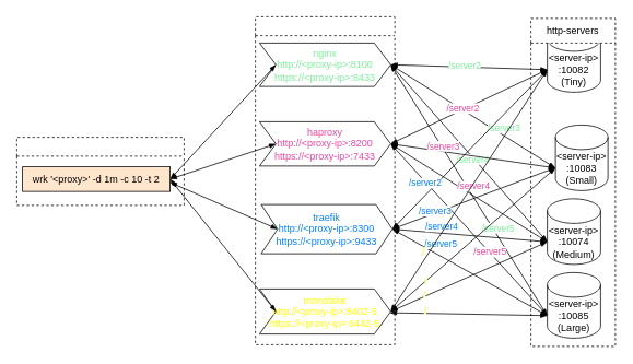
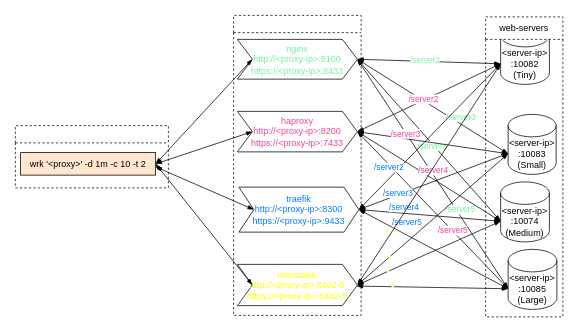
  <mxCell id="0" />
  <mxCell id="1" parent="0" />
  <mxCell id="2" value="&amp;lt;server-ip&amp;gt;&lt;br&gt;:10082 (Tiny)" style="shape=cylinder3;whiteSpace=wrap;html=1;boundedLbl=1;backgroundOutline=1;size=15;" parent="1" vertex="1"><mxGeometry x="667" y="32" width="65" height="80" as="geometry" /></mxCell>
  <mxCell id="3" value="&amp;lt;server-ip&amp;gt;&lt;br&gt;:10083 (Small)" style="shape=cylinder3;whiteSpace=wrap;html=1;boundedLbl=1;backgroundOutline=1;size=15;" parent="1" vertex="1"><mxGeometry x="677" y="152" width="64" height="80" as="geometry" /></mxCell>
  <mxCell id="4" value="&amp;lt;server-ip&amp;gt;&lt;br&gt;:10074 (Medium)" style="shape=cylinder3;whiteSpace=wrap;html=1;boundedLbl=1;backgroundOutline=1;size=15;" parent="1" vertex="1"><mxGeometry x="667" y="242" width="65" height="80" as="geometry" /></mxCell>
- <mxCell id="5" value="&amp;lt;server-ip&amp;gt;&lt;br&gt;:10085 (Large)" style="shape=cylinder3;whiteSpace=wrap;html=1;boundedLbl=1;backgroundOutline=1;size=15;" parent="1" vertex="1"><mxGeometry x="667" y="332" width="65" height="80" as="geometry" /></mxCell>
- <mxCell id="6" value="&lt;span style=&quot;font-weight: 400;&quot;&gt;http-servers&lt;/span&gt;" style="swimlane;whiteSpace=wrap;html=1;dashed=1;startSize=30;" parent="1" vertex="1"><mxGeometry x="647" y="22" width="103" height="400" as="geometry" /></mxCell>
+ <mxCell id="5" value="&amp;lt;server-ip&amp;gt;&lt;br&gt;:10085 (Large)" style="shape=cylinder3;whiteSpace=wrap;html=1;boundedLbl=1;backgroundOutline=1;size=15;" parent="1" vertex="1"><mxGeometry x="677" y="332" width="65" height="80" as="geometry" /></mxCell>
+ <mxCell id="6" value="&lt;span style=&quot;font-weight: 400;&quot;&gt;web-servers&lt;/span&gt;" style="swimlane;whiteSpace=wrap;html=1;dashed=1;startSize=30;" parent="1" vertex="1"><mxGeometry x="647" y="22" width="103" height="400" as="geometry" /></mxCell>
  <mxCell id="7" value="nginx&lt;br&gt;http://&amp;lt;proxy-ip&amp;gt;:8100&lt;br&gt;https://&amp;lt;proxy-ip&amp;gt;:8433" style="shape=step;perimeter=stepPerimeter;whiteSpace=wrap;html=1;fixedSize=1;fontColor=#7AF09A;" parent="1" vertex="1"><mxGeometry x="316" y="52" width="160" height="53" as="geometry" /></mxCell>
  <mxCell id="8" value="" style="endArrow=blockThin;html=1;exitX=1;exitY=0.5;exitDx=0;exitDy=0;entryX=0;entryY=0;entryDx=0;entryDy=52.5;entryPerimeter=0;fontColor=#7AF09A;startArrow=blockThin;startFill=1;endFill=1;" parent="1" source="7" target="2" edge="1"><mxGeometry width="50" height="50" relative="1" as="geometry"><mxPoint x="547" y="242" as="sourcePoint" /><mxPoint x="597" y="192" as="targetPoint" /></mxGeometry></mxCell>
  <mxCell id="9" value="/server2" style="edgeLabel;html=1;align=center;verticalAlign=middle;resizable=0;points=[];fontColor=#7AF09A;" parent="8" vertex="1" connectable="0"><mxGeometry x="-0.07" y="2" relative="1" as="geometry"><mxPoint as="offset" /></mxGeometry></mxCell>
  <mxCell id="10" value="/server3" style="endArrow=blockThin;html=1;exitX=1;exitY=0.5;exitDx=0;exitDy=0;entryX=0;entryY=0;entryDx=0;entryDy=52.5;entryPerimeter=0;fontColor=#7AF09A;startArrow=blockThin;startFill=1;endFill=1;" parent="1" source="7" target="3" edge="1"><mxGeometry x="0.328" y="7" width="50" height="50" relative="1" as="geometry"><mxPoint x="497" y="82" as="sourcePoint" /><mxPoint x="677" y="112" as="targetPoint" /><mxPoint as="offset" /></mxGeometry></mxCell>
  <mxCell id="11" value="" style="endArrow=blockThin;html=1;entryX=0;entryY=0;entryDx=0;entryDy=52.5;entryPerimeter=0;exitX=1;exitY=0.5;exitDx=0;exitDy=0;fontColor=#7AF09A;startArrow=blockThin;startFill=1;endFill=1;" parent="1" source="7" target="4" edge="1"><mxGeometry width="50" height="50" relative="1" as="geometry"><mxPoint x="487" y="72" as="sourcePoint" /><mxPoint x="687" y="122" as="targetPoint" /></mxGeometry></mxCell>
  <mxCell id="12" value="/server4" style="edgeLabel;html=1;align=center;verticalAlign=middle;resizable=0;points=[];fontColor=#7AF09A;" parent="11" vertex="1" connectable="0"><mxGeometry x="0.055" y="-1" relative="1" as="geometry"><mxPoint as="offset" /></mxGeometry></mxCell>
  <mxCell id="13" value="" style="endArrow=blockThin;html=1;entryX=0;entryY=0;entryDx=0;entryDy=52.5;entryPerimeter=0;exitX=1;exitY=0.5;exitDx=0;exitDy=0;fontColor=#7AF09A;startArrow=blockThin;startFill=1;endFill=1;" parent="1" source="7" target="5" edge="1"><mxGeometry width="50" height="50" relative="1" as="geometry"><mxPoint x="487" y="72" as="sourcePoint" /><mxPoint x="697" y="132" as="targetPoint" /></mxGeometry></mxCell>
  <mxCell id="14" value="/server5" style="edgeLabel;html=1;align=center;verticalAlign=middle;resizable=0;points=[];fontColor=#7AF09A;" parent="13" vertex="1" connectable="0"><mxGeometry x="0.06" y="1" relative="1" as="geometry"><mxPoint x="29" y="38" as="offset" /></mxGeometry></mxCell>
  <mxCell id="15" value="haproxy&lt;br&gt;http://&amp;lt;proxy-ip&amp;gt;:8200&lt;br&gt;https://&amp;lt;proxy-ip&amp;gt;:7433" style="shape=step;perimeter=stepPerimeter;whiteSpace=wrap;html=1;fixedSize=1;fontColor=#F0439F;" parent="1" vertex="1"><mxGeometry x="316" y="148" width="160" height="54" as="geometry" /></mxCell>
  <mxCell id="16" value="" style="endArrow=blockThin;html=1;exitX=1;exitY=0.5;exitDx=0;exitDy=0;entryX=0;entryY=0;entryDx=0;entryDy=52.5;entryPerimeter=0;startArrow=blockThin;startFill=1;endFill=1;" parent="1" source="15" target="2" edge="1"><mxGeometry width="50" height="50" relative="1" as="geometry"><mxPoint x="547" y="362" as="sourcePoint" /><mxPoint x="667" y="222" as="targetPoint" /></mxGeometry></mxCell>
  <mxCell id="17" value="/server2" style="edgeLabel;html=1;align=center;verticalAlign=middle;resizable=0;points=[];fontColor=#F0439F;" parent="16" vertex="1" connectable="0"><mxGeometry x="-0.07" y="2" relative="1" as="geometry"><mxPoint as="offset" /></mxGeometry></mxCell>
  <mxCell id="18" value="/server3" style="endArrow=blockThin;html=1;exitX=1;exitY=0.5;exitDx=0;exitDy=0;entryX=0;entryY=0;entryDx=0;entryDy=52.5;entryPerimeter=0;fontColor=#F0439F;startArrow=blockThin;startFill=1;endFill=1;" parent="1" source="15" target="3" edge="1"><mxGeometry x="-0.374" y="6" width="50" height="50" relative="1" as="geometry"><mxPoint x="497" y="202" as="sourcePoint" /><mxPoint x="667" y="324.5" as="targetPoint" /><mxPoint as="offset" /></mxGeometry></mxCell>
  <mxCell id="19" value="" style="endArrow=blockThin;html=1;entryX=0;entryY=0;entryDx=0;entryDy=52.5;entryPerimeter=0;exitX=1;exitY=0.5;exitDx=0;exitDy=0;startArrow=blockThin;startFill=1;endFill=1;" parent="1" source="15" target="4" edge="1"><mxGeometry width="50" height="50" relative="1" as="geometry"><mxPoint x="487" y="192" as="sourcePoint" /><mxPoint x="667" y="414.5" as="targetPoint" /></mxGeometry></mxCell>
  <mxCell id="20" value="/server4" style="edgeLabel;html=1;align=center;verticalAlign=middle;resizable=0;points=[];fontColor=#F0439F;" parent="19" vertex="1" connectable="0"><mxGeometry x="0.055" y="-1" relative="1" as="geometry"><mxPoint y="-12" as="offset" /></mxGeometry></mxCell>
  <mxCell id="21" value="" style="endArrow=blockThin;html=1;entryX=0;entryY=0;entryDx=0;entryDy=52.5;entryPerimeter=0;exitX=1;exitY=0.5;exitDx=0;exitDy=0;startArrow=blockThin;startFill=1;endFill=1;" parent="1" source="15" target="5" edge="1"><mxGeometry width="50" height="50" relative="1" as="geometry"><mxPoint x="487" y="192" as="sourcePoint" /><mxPoint x="667" y="504.5" as="targetPoint" /></mxGeometry></mxCell>
  <mxCell id="22" value="/server5" style="edgeLabel;html=1;align=center;verticalAlign=middle;resizable=0;points=[];fontColor=#F0439F;" parent="21" vertex="1" connectable="0"><mxGeometry x="0.06" y="1" relative="1" as="geometry"><mxPoint x="19" y="21" as="offset" /></mxGeometry></mxCell>
  <mxCell id="23" value="traefik&lt;br&gt;http://&amp;lt;proxy-ip&amp;gt;:8300&lt;br&gt;https://&amp;lt;proxy-ip&amp;gt;:9433" style="shape=step;perimeter=stepPerimeter;whiteSpace=wrap;html=1;fixedSize=1;fontColor=#007FFF;" parent="1" vertex="1"><mxGeometry x="318" y="249" width="160" height="60" as="geometry" /></mxCell>
  <mxCell id="24" value="" style="endArrow=blockThin;html=1;exitX=1;exitY=0.5;exitDx=0;exitDy=0;entryX=0;entryY=0;entryDx=0;entryDy=52.5;entryPerimeter=0;startArrow=blockThin;startFill=1;endFill=1;" parent="1" source="23" target="2" edge="1"><mxGeometry width="50" height="50" relative="1" as="geometry"><mxPoint x="547" y="472" as="sourcePoint" /><mxPoint x="667" y="212" as="targetPoint" /></mxGeometry></mxCell>
  <mxCell id="25" value="/server2" style="edgeLabel;html=1;align=center;verticalAlign=middle;resizable=0;points=[];fontColor=#007FFF;" parent="24" vertex="1" connectable="0"><mxGeometry x="-0.07" y="2" relative="1" as="geometry"><mxPoint x="-47" y="35" as="offset" /></mxGeometry></mxCell>
  <mxCell id="26" value="/server3" style="endArrow=blockThin;html=1;exitX=1;exitY=0.5;exitDx=0;exitDy=0;fontColor=#007FFF;startArrow=blockThin;startFill=1;endFill=1;" parent="1" source="23" target="3" edge="1"><mxGeometry x="-0.474" y="2" width="50" height="50" relative="1" as="geometry"><mxPoint x="497" y="312" as="sourcePoint" /><mxPoint x="667" y="314.5" as="targetPoint" /><mxPoint as="offset" /></mxGeometry></mxCell>
  <mxCell id="27" value="" style="endArrow=blockThin;html=1;entryX=0;entryY=0;entryDx=0;entryDy=52.5;entryPerimeter=0;exitX=1;exitY=0.5;exitDx=0;exitDy=0;startArrow=blockThin;startFill=1;endFill=1;" parent="1" source="23" target="4" edge="1"><mxGeometry width="50" height="50" relative="1" as="geometry"><mxPoint x="487" y="302" as="sourcePoint" /><mxPoint x="667" y="404.5" as="targetPoint" /></mxGeometry></mxCell>
  <mxCell id="28" value="/server4" style="edgeLabel;html=1;align=center;verticalAlign=middle;resizable=0;points=[];fontColor=#007FFF;" parent="27" vertex="1" connectable="0"><mxGeometry x="0.055" y="-1" relative="1" as="geometry"><mxPoint x="-40" y="-13" as="offset" /></mxGeometry></mxCell>
  <mxCell id="29" value="" style="endArrow=blockThin;html=1;entryX=0;entryY=0;entryDx=0;entryDy=52.5;entryPerimeter=0;exitX=1;exitY=0.5;exitDx=0;exitDy=0;startArrow=blockThin;startFill=1;endFill=1;" parent="1" source="23" target="5" edge="1"><mxGeometry width="50" height="50" relative="1" as="geometry"><mxPoint x="487" y="302" as="sourcePoint" /><mxPoint x="667" y="494.5" as="targetPoint" /></mxGeometry></mxCell>
  <mxCell id="30" value="/server5" style="edgeLabel;html=1;align=center;verticalAlign=middle;resizable=0;points=[];fontColor=#007FFF;" parent="29" vertex="1" connectable="0"><mxGeometry x="0.06" y="1" relative="1" as="geometry"><mxPoint x="-42" y="-38" as="offset" /></mxGeometry></mxCell>
  <mxCell id="31" value="monolake&lt;br&gt;http://&amp;lt;proxy-ip&amp;gt;:8402-5&lt;br&gt;https://&amp;lt;proxy-ip&amp;gt;:6442-5" style="shape=step;perimeter=stepPerimeter;whiteSpace=wrap;html=1;fixedSize=1;fontColor=#FFFF00;" parent="1" vertex="1"><mxGeometry x="316" y="352" width="160" height="55" as="geometry" /></mxCell>
  <mxCell id="32" value="" style="endArrow=blockThin;html=1;exitX=1;exitY=0.5;exitDx=0;exitDy=0;entryX=0;entryY=0;entryDx=0;entryDy=52.5;entryPerimeter=0;startArrow=blockThin;startFill=1;endFill=1;" parent="1" source="31" target="2" edge="1"><mxGeometry width="50" height="50" relative="1" as="geometry"><mxPoint x="547" y="592" as="sourcePoint" /><mxPoint x="667" y="332" as="targetPoint" /></mxGeometry></mxCell>
  <mxCell id="33" value="/" style="edgeLabel;html=1;align=center;verticalAlign=middle;resizable=0;points=[];fontColor=#FFFF00;" parent="32" vertex="1" connectable="0"><mxGeometry x="-0.07" y="2" relative="1" as="geometry"><mxPoint x="-47" y="65" as="offset" /></mxGeometry></mxCell>
  <mxCell id="34" value="/" style="endArrow=blockThin;html=1;exitX=1;exitY=0.5;exitDx=0;exitDy=0;entryX=0;entryY=0;entryDx=0;entryDy=52.5;entryPerimeter=0;fontColor=#FFFF00;startArrow=blockThin;startFill=1;endFill=1;" parent="1" source="31" target="3" edge="1"><mxGeometry x="-0.571" width="50" height="50" relative="1" as="geometry"><mxPoint x="497" y="432" as="sourcePoint" /><mxPoint x="667" y="434.5" as="targetPoint" /><mxPoint as="offset" /></mxGeometry></mxCell>
  <mxCell id="35" value="" style="endArrow=blockThin;html=1;entryX=0;entryY=0;entryDx=0;entryDy=52.5;entryPerimeter=0;exitX=1;exitY=0.5;exitDx=0;exitDy=0;startArrow=blockThin;startFill=1;endFill=1;" parent="1" source="31" target="4" edge="1"><mxGeometry width="50" height="50" relative="1" as="geometry"><mxPoint x="487" y="422" as="sourcePoint" /><mxPoint x="667" y="524.5" as="targetPoint" /></mxGeometry></mxCell>
  <mxCell id="36" value="/" style="edgeLabel;html=1;align=center;verticalAlign=middle;resizable=0;points=[];fontColor=#FFFF00;" parent="35" vertex="1" connectable="0"><mxGeometry x="0.055" y="-1" relative="1" as="geometry"><mxPoint x="-60" y="24" as="offset" /></mxGeometry></mxCell>
  <mxCell id="37" value="" style="endArrow=blockThin;html=1;entryX=0;entryY=0;entryDx=0;entryDy=52.5;entryPerimeter=0;startArrow=blockThin;startFill=1;endFill=1;" parent="1" source="31" target="5" edge="1"><mxGeometry width="50" height="50" relative="1" as="geometry"><mxPoint x="487" y="422" as="sourcePoint" /><mxPoint x="667" y="614.5" as="targetPoint" /></mxGeometry></mxCell>
  <mxCell id="38" value="/" style="edgeLabel;html=1;align=center;verticalAlign=middle;resizable=0;points=[];fontColor=#FFFF00;" parent="37" vertex="1" connectable="0"><mxGeometry x="0.06" y="1" relative="1" as="geometry"><mxPoint x="-59" y="-2" as="offset" /></mxGeometry></mxCell>
  <mxCell id="39" value="&lt;font style=&quot;font-size: 12px;&quot;&gt;wrk '&amp;lt;proxy&amp;gt;'&amp;nbsp;&lt;span style=&quot;font-variant-ligatures: no-common-ligatures; text-align: start; background-color: initial;&quot;&gt;&lt;font style=&quot;&quot;&gt;-d 1m -c 10 -t 2&lt;/font&gt;&lt;/span&gt;&lt;/font&gt;" style="rounded=0;whiteSpace=wrap;html=1;fillColor=#ffe6cc;" parent="1" vertex="1"><mxGeometry x="27" y="203" width="180" height="30" as="geometry" /></mxCell>
  <mxCell id="40" value="" style="endArrow=blockThin;html=1;fontFamily=Helvetica;fontSize=12;fontColor=#F0F0F0;exitX=1;exitY=0.5;exitDx=0;exitDy=0;entryX=0;entryY=0.5;entryDx=0;entryDy=0;startArrow=blockThin;startFill=1;endFill=1;" parent="1" source="39" target="7" edge="1"><mxGeometry width="50" height="50" relative="1" as="geometry"><mxPoint x="337" y="242" as="sourcePoint" /><mxPoint x="387" y="192" as="targetPoint" /></mxGeometry></mxCell>
  <mxCell id="41" value="" style="endArrow=blockThin;html=1;fontFamily=Helvetica;fontSize=12;fontColor=#F0F0F0;exitX=1;exitY=0.5;exitDx=0;exitDy=0;entryX=0;entryY=0.5;entryDx=0;entryDy=0;startArrow=blockThin;startFill=1;endFill=1;" parent="1" source="39" target="15" edge="1"><mxGeometry width="50" height="50" relative="1" as="geometry"><mxPoint x="217" y="228" as="sourcePoint" /><mxPoint x="346" y="75" as="targetPoint" /></mxGeometry></mxCell>
  <mxCell id="42" value="" style="endArrow=blockThin;html=1;fontFamily=Helvetica;fontSize=12;fontColor=#F0F0F0;entryX=0;entryY=0.5;entryDx=0;entryDy=0;startArrow=blockThin;startFill=1;endFill=1;" parent="1" target="23" edge="1"><mxGeometry width="50" height="50" relative="1" as="geometry"><mxPoint x="207" y="222" as="sourcePoint" /><mxPoint x="356" y="85" as="targetPoint" /></mxGeometry></mxCell>
  <mxCell id="43" value="" style="endArrow=blockThin;html=1;fontFamily=Helvetica;fontSize=12;fontColor=#F0F0F0;exitX=1;exitY=0.5;exitDx=0;exitDy=0;entryX=0;entryY=0.5;entryDx=0;entryDy=0;startArrow=blockThin;startFill=1;endFill=1;" parent="1" source="39" target="31" edge="1"><mxGeometry width="50" height="50" relative="1" as="geometry"><mxPoint x="237" y="248" as="sourcePoint" /><mxPoint x="366" y="95" as="targetPoint" /></mxGeometry></mxCell>
- <mxCell id="44" value="&lt;font style=&quot;font-weight: normal;&quot; color=&quot;#ffffff&quot;&gt;proxy http&lt;/font&gt;" style="swimlane;whiteSpace=wrap;html=1;fontFamily=Helvetica;fontSize=12;fontColor=#FFFF00;dashed=1;" parent="1" vertex="1"><mxGeometry x="311" y="20" width="170" height="400" as="geometry" /></mxCell>
+ <mxCell id="44" value="&lt;font style=&quot;font-weight: normal;&quot; color=&quot;#ffffff&quot;&gt;proxy services&lt;/font&gt;" style="swimlane;whiteSpace=wrap;html=1;fontFamily=Helvetica;fontSize=12;fontColor=#FFFF00;dashed=1;" parent="1" vertex="1"><mxGeometry x="311" y="20" width="170" height="400" as="geometry" /></mxCell>
  <mxCell id="45" value="&lt;font color=&quot;#ffffff&quot;&gt;&lt;span style=&quot;font-weight: 400;&quot;&gt;client&lt;/span&gt;&lt;/font&gt;" style="swimlane;whiteSpace=wrap;html=1;fontFamily=Helvetica;fontSize=12;fontColor=#FFFF00;dashed=1;" vertex="1" parent="1"><mxGeometry x="20" y="167" width="204" height="83" as="geometry" /></mxCell>
